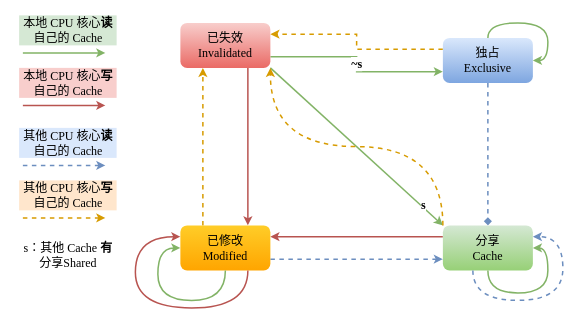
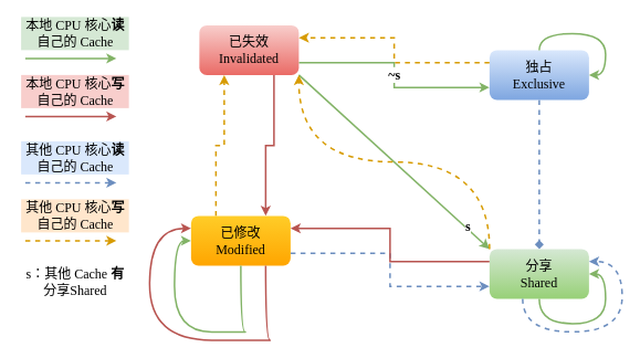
  <mxCell id="0" />
  <mxCell id="1" parent="0" />
  <mxCell id="2" style="edgeStyle=orthogonalEdgeStyle;rounded=0;orthogonalLoop=1;jettySize=auto;html=1;entryX=0.25;entryY=1;entryDx=0;entryDy=0;exitX=0.25;exitY=0;exitDx=0;exitDy=0;fontSize=16;strokeWidth=2;fillColor=#ffe6cc;strokeColor=#d79b00;dashed=1;fontFamily=Comic Sans MS;" edge="1" parent="1" source="4" target="8"><mxGeometry relative="1" as="geometry" /></mxCell>
  <mxCell id="3" style="edgeStyle=orthogonalEdgeStyle;rounded=0;orthogonalLoop=1;jettySize=auto;html=1;entryX=0;entryY=0.75;entryDx=0;entryDy=0;exitX=1;exitY=0.75;exitDx=0;exitDy=0;fontSize=16;strokeWidth=2;fillColor=#dae8fc;strokeColor=#6c8ebf;dashed=1;fontFamily=Comic Sans MS;" edge="1" parent="1" source="4" target="14"><mxGeometry relative="1" as="geometry" /></mxCell>
- <mxCell id="4" value="已修改&lt;br style=&quot;font-size: 16px;&quot;&gt;Modified" style="rounded=1;whiteSpace=wrap;html=1;fontSize=16;strokeWidth=2;fillColor=#ffcd28;gradientColor=#ffa500;strokeColor=none;fontFamily=Comic Sans MS;" vertex="1" parent="1"><mxGeometry x="240" y="300" width="120" height="60" as="geometry" /></mxCell>
+ <mxCell id="4" value="已修改&lt;br style=&quot;font-size: 16px;&quot;&gt;Modified" style="rounded=1;whiteSpace=wrap;html=1;fontSize=16;strokeWidth=2;fillColor=#ffcd28;gradientColor=#ffa500;strokeColor=none;fontFamily=Comic Sans MS;" vertex="1" parent="1"><mxGeometry x="230" y="260" width="120" height="60" as="geometry" /></mxCell>
  <mxCell id="5" style="edgeStyle=orthogonalEdgeStyle;rounded=0;orthogonalLoop=1;jettySize=auto;html=1;entryX=0.75;entryY=0;entryDx=0;entryDy=0;exitX=0.75;exitY=1;exitDx=0;exitDy=0;fontSize=16;strokeWidth=2;fillColor=#f8cecc;strokeColor=#b85450;fontFamily=Comic Sans MS;" edge="1" parent="1" source="8" target="4"><mxGeometry relative="1" as="geometry" /></mxCell>
  <mxCell id="6" value="~s" style="edgeStyle=orthogonalEdgeStyle;rounded=0;orthogonalLoop=1;jettySize=auto;html=1;entryX=0;entryY=0.75;entryDx=0;entryDy=0;exitX=1;exitY=0.75;exitDx=0;exitDy=0;fontSize=16;strokeWidth=2;fillColor=#d5e8d4;strokeColor=#82b366;fontStyle=1;fontFamily=Comic Sans MS;" edge="1" parent="1" source="8" target="11"><mxGeometry relative="1" as="geometry" /></mxCell>
  <mxCell id="7" value="s" style="rounded=0;orthogonalLoop=1;jettySize=auto;html=1;entryX=0;entryY=0;entryDx=0;entryDy=0;exitX=1;exitY=1;exitDx=0;exitDy=0;fontSize=16;strokeWidth=2;fillColor=#d5e8d4;strokeColor=#82b366;fontStyle=1;fontFamily=Comic Sans MS;" edge="1" parent="1" source="8" target="14"><mxGeometry x="0.76" y="3" relative="1" as="geometry"><mxPoint as="offset" /></mxGeometry></mxCell>
  <mxCell id="8" value="已失效&lt;br style=&quot;font-size: 16px;&quot;&gt;Invalidated" style="rounded=1;whiteSpace=wrap;html=1;fontSize=16;strokeWidth=2;fillColor=#f8cecc;gradientColor=#ea6b66;strokeColor=none;fontFamily=Comic Sans MS;" vertex="1" parent="1"><mxGeometry x="240" y="30" width="120" height="60" as="geometry" /></mxCell>
  <mxCell id="9" style="edgeStyle=orthogonalEdgeStyle;rounded=0;orthogonalLoop=1;jettySize=auto;html=1;entryX=1;entryY=0.25;entryDx=0;entryDy=0;exitX=0;exitY=0.25;exitDx=0;exitDy=0;fontSize=16;strokeWidth=2;fillColor=#ffe6cc;strokeColor=#d79b00;dashed=1;fontFamily=Comic Sans MS;" edge="1" parent="1" source="11" target="8"><mxGeometry relative="1" as="geometry" /></mxCell>
  <mxCell id="10" style="edgeStyle=orthogonalEdgeStyle;rounded=0;orthogonalLoop=1;jettySize=auto;html=1;fontSize=16;strokeWidth=2;fillColor=#dae8fc;strokeColor=#6c8ebf;dashed=1;fontFamily=Comic Sans MS;endArrow=diamond;" edge="1" parent="1" source="11" target="14"><mxGeometry relative="1" as="geometry" /></mxCell>
- <mxCell id="11" value="独占&lt;br style=&quot;font-size: 16px;&quot;&gt;Exclusive" style="rounded=1;whiteSpace=wrap;html=1;fontSize=16;strokeWidth=2;fillColor=#dae8fc;gradientColor=#7ea6e0;strokeColor=none;fontFamily=Comic Sans MS;" vertex="1" parent="1"><mxGeometry x="590" y="50" width="120" height="60" as="geometry" /></mxCell>
+ <mxCell id="11" value="独占&lt;br style=&quot;font-size: 16px;&quot;&gt;Exclusive" style="rounded=1;whiteSpace=wrap;html=1;fontSize=16;strokeWidth=2;fillColor=#dae8fc;gradientColor=#7ea6e0;strokeColor=none;fontFamily=Comic Sans MS;" vertex="1" parent="1"><mxGeometry x="590" y="60" width="120" height="60" as="geometry" /></mxCell>
  <mxCell id="12" style="edgeStyle=orthogonalEdgeStyle;rounded=0;orthogonalLoop=1;jettySize=auto;html=1;entryX=1;entryY=0.25;entryDx=0;entryDy=0;exitX=0;exitY=0.25;exitDx=0;exitDy=0;fontSize=16;strokeWidth=2;fillColor=#f8cecc;strokeColor=#b85450;fontFamily=Comic Sans MS;" edge="1" parent="1" source="14" target="4"><mxGeometry relative="1" as="geometry" /></mxCell>
  <mxCell id="13" style="edgeStyle=orthogonalEdgeStyle;curved=1;rounded=0;orthogonalLoop=1;jettySize=auto;html=1;entryX=1;entryY=1;entryDx=0;entryDy=0;exitX=0;exitY=0;exitDx=0;exitDy=0;fontSize=16;strokeWidth=2;fillColor=#ffe6cc;strokeColor=#d79b00;dashed=1;fontFamily=Comic Sans MS;" edge="1" parent="1" source="14" target="8"><mxGeometry relative="1" as="geometry" /></mxCell>
- <mxCell id="14" value="分享&lt;br style=&quot;font-size: 16px;&quot;&gt;Cache" style="rounded=1;whiteSpace=wrap;html=1;fontSize=16;strokeWidth=2;fillColor=#d5e8d4;gradientColor=#97d077;strokeColor=none;fontFamily=Comic Sans MS;" vertex="1" parent="1"><mxGeometry x="590" y="300" width="120" height="60" as="geometry" /></mxCell>
+ <mxCell id="14" value="分享&lt;br style=&quot;font-size: 16px;&quot;&gt;Shared" style="rounded=1;whiteSpace=wrap;html=1;fontSize=16;strokeWidth=2;fillColor=#d5e8d4;gradientColor=#97d077;strokeColor=none;fontFamily=Comic Sans MS;" vertex="1" parent="1"><mxGeometry x="590" y="300" width="120" height="60" as="geometry" /></mxCell>
  <mxCell id="15" style="edgeStyle=orthogonalEdgeStyle;curved=1;rounded=0;orthogonalLoop=1;jettySize=auto;html=1;entryX=1;entryY=0.5;entryDx=0;entryDy=0;fontSize=16;strokeWidth=2;fillColor=#d5e8d4;strokeColor=#82b366;fontFamily=Comic Sans MS;" edge="1" parent="1" source="11" target="11"><mxGeometry relative="1" as="geometry" /></mxCell>
  <mxCell id="16" style="edgeStyle=orthogonalEdgeStyle;curved=1;rounded=0;orthogonalLoop=1;jettySize=auto;html=1;entryX=0;entryY=0.5;entryDx=0;entryDy=0;exitX=0.5;exitY=1;exitDx=0;exitDy=0;fontSize=16;strokeWidth=2;fillColor=#d5e8d4;strokeColor=#82b366;fontFamily=Comic Sans MS;" edge="1" parent="1" source="4" target="4"><mxGeometry relative="1" as="geometry"><Array as="points"><mxPoint x="300" y="400" /><mxPoint x="210" y="400" /><mxPoint x="210" y="330" /></Array></mxGeometry></mxCell>
  <mxCell id="17" style="edgeStyle=orthogonalEdgeStyle;curved=1;rounded=0;orthogonalLoop=1;jettySize=auto;html=1;entryX=0;entryY=0.25;entryDx=0;entryDy=0;exitX=0.75;exitY=1;exitDx=0;exitDy=0;fontSize=16;strokeWidth=2;fillColor=#f8cecc;strokeColor=#b85450;fontFamily=Comic Sans MS;" edge="1" parent="1" source="4" target="4"><mxGeometry relative="1" as="geometry"><Array as="points"><mxPoint x="330" y="410" /><mxPoint x="180" y="410" /><mxPoint x="180" y="315" /></Array></mxGeometry></mxCell>
  <mxCell id="18" style="edgeStyle=orthogonalEdgeStyle;curved=1;rounded=0;orthogonalLoop=1;jettySize=auto;html=1;entryX=1;entryY=0.5;entryDx=0;entryDy=0;exitX=0.5;exitY=1;exitDx=0;exitDy=0;fontSize=16;strokeWidth=2;fillColor=#d5e8d4;strokeColor=#82b366;fontFamily=Comic Sans MS;" edge="1" parent="1" source="14" target="14"><mxGeometry relative="1" as="geometry"><mxPoint x="650" y="370" as="sourcePoint" /><Array as="points"><mxPoint x="650" y="390" /><mxPoint x="730" y="390" /><mxPoint x="730" y="330" /></Array></mxGeometry></mxCell>
  <mxCell id="19" style="edgeStyle=orthogonalEdgeStyle;curved=1;rounded=0;orthogonalLoop=1;jettySize=auto;html=1;entryX=1;entryY=0.25;entryDx=0;entryDy=0;exitX=0.5;exitY=1;exitDx=0;exitDy=0;fontSize=16;strokeWidth=2;fillColor=#dae8fc;strokeColor=#6c8ebf;dashed=1;fontFamily=Comic Sans MS;" edge="1" parent="1" target="14"><mxGeometry relative="1" as="geometry"><mxPoint x="630" y="360" as="sourcePoint" /><mxPoint x="690" y="330" as="targetPoint" /><Array as="points"><mxPoint x="630" y="400" /><mxPoint x="750" y="400" /><mxPoint x="750" y="315" /></Array></mxGeometry></mxCell>
  <mxCell id="20" value="" style="endArrow=classic;html=1;strokeWidth=2;fontSize=16;fillColor=#d5e8d4;strokeColor=#82b366;fontFamily=Comic Sans MS;" edge="1" parent="1"><mxGeometry width="50" height="50" relative="1" as="geometry"><mxPoint x="30" y="70" as="sourcePoint" /><mxPoint x="140" y="70" as="targetPoint" /></mxGeometry></mxCell>
  <mxCell id="21" value="本地 CPU 核心&lt;b&gt;读&lt;br&gt;&lt;/b&gt;自己的 Cache" style="text;html=1;align=center;verticalAlign=middle;resizable=0;points=[];autosize=1;fontSize=16;fontFamily=Comic Sans MS;fillColor=#d5e8d4;" vertex="1" parent="1"><mxGeometry x="25" y="20" width="130" height="40" as="geometry" /></mxCell>
  <mxCell id="22" value="" style="endArrow=classic;html=1;strokeWidth=2;fontSize=16;fillColor=#f8cecc;strokeColor=#b85450;fontFamily=Comic Sans MS;" edge="1" parent="1"><mxGeometry width="50" height="50" relative="1" as="geometry"><mxPoint x="30" y="140" as="sourcePoint" /><mxPoint x="140" y="140" as="targetPoint" /></mxGeometry></mxCell>
  <mxCell id="23" value="本地 CPU 核心&lt;b&gt;写&lt;/b&gt;&lt;br&gt;自己的 Cache" style="text;html=1;align=center;verticalAlign=middle;resizable=0;points=[];autosize=1;fontSize=16;fontFamily=Comic Sans MS;fillColor=#f8cecc;" vertex="1" parent="1"><mxGeometry x="25" y="90" width="130" height="40" as="geometry" /></mxCell>
  <mxCell id="24" value="" style="endArrow=classic;html=1;strokeWidth=2;fontSize=16;fillColor=#dae8fc;strokeColor=#6c8ebf;dashed=1;fontFamily=Comic Sans MS;" edge="1" parent="1"><mxGeometry width="50" height="50" relative="1" as="geometry"><mxPoint x="30" y="220" as="sourcePoint" /><mxPoint x="140" y="220" as="targetPoint" /></mxGeometry></mxCell>
  <mxCell id="25" value="其他 CPU 核心&lt;b&gt;读&lt;br&gt;&lt;/b&gt;自己的 Cache&lt;b&gt;&lt;br&gt;&lt;/b&gt;" style="text;html=1;align=center;verticalAlign=middle;resizable=0;points=[];autosize=1;fontSize=16;fontFamily=Comic Sans MS;fillColor=#dae8fc;" vertex="1" parent="1"><mxGeometry x="25" y="170" width="130" height="40" as="geometry" /></mxCell>
  <mxCell id="26" value="" style="endArrow=classic;html=1;strokeWidth=2;fontSize=16;fillColor=#ffe6cc;strokeColor=#d79b00;dashed=1;fontFamily=Comic Sans MS;" edge="1" parent="1"><mxGeometry width="50" height="50" relative="1" as="geometry"><mxPoint x="30" y="290" as="sourcePoint" /><mxPoint x="140" y="290" as="targetPoint" /></mxGeometry></mxCell>
  <mxCell id="27" value="其他 CPU 核心&lt;b&gt;写&lt;br&gt;&lt;/b&gt;自己的 Cache&lt;b&gt;&lt;br&gt;&lt;/b&gt;" style="text;html=1;align=center;verticalAlign=middle;resizable=0;points=[];autosize=1;fontSize=16;fontFamily=Comic Sans MS;fillColor=#ffe6cc;" vertex="1" parent="1"><mxGeometry x="25" y="240" width="130" height="40" as="geometry" /></mxCell>
  <mxCell id="28" value="s：其他 Cache &lt;b&gt;有&lt;/b&gt;&lt;br&gt;分享Shared" style="text;html=1;align=center;verticalAlign=middle;resizable=0;points=[];autosize=1;fontSize=16;fontFamily=Comic Sans MS;" vertex="1" parent="1"><mxGeometry x="20" y="320" width="140" height="40" as="geometry" /></mxCell>
